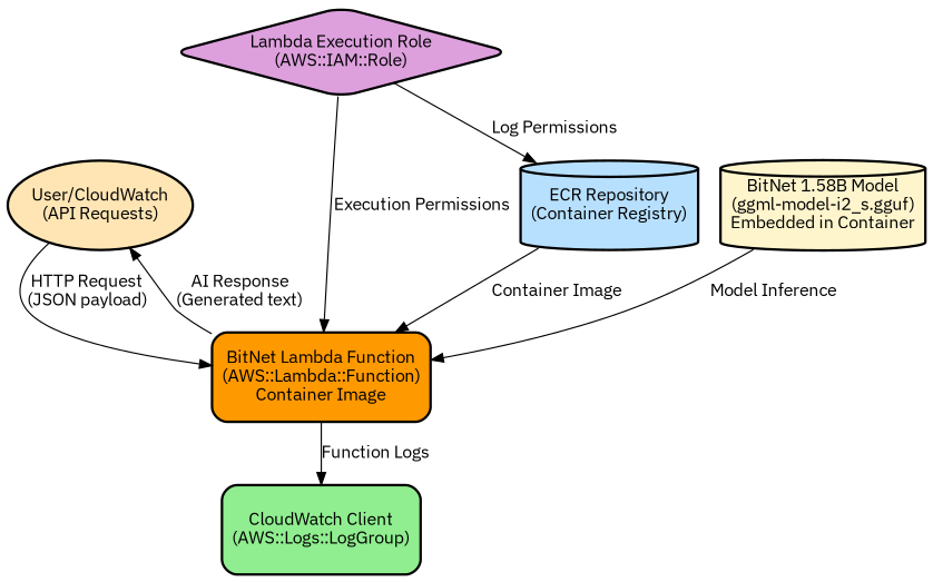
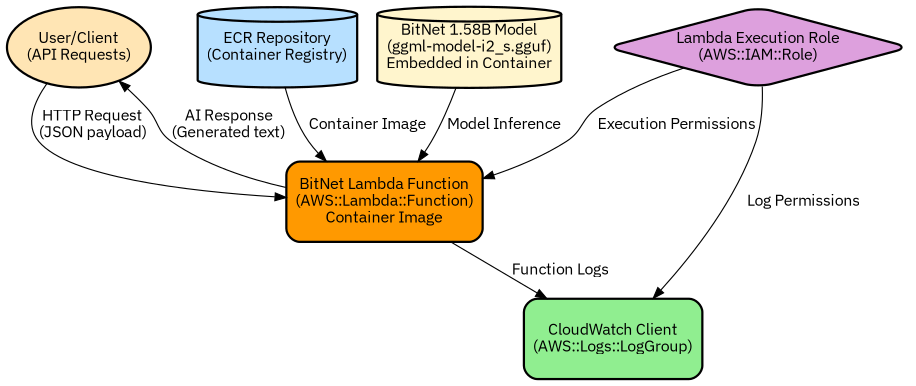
  digraph {
    fontname="IBM Plex Sans"
    rankdir=TB
    node [color=black fontname="IBM Plex Sans" shape=rectangle style="filled,bold,rounded"]
    edge [fontname="IBM Plex Sans"]
-   n1 [fillcolor="#FFE5B4" height=1 label="User/CloudWatch\n(API Requests)" shape=ellipse]
+   n1 [fillcolor="#FFE5B4" height=1 label="User/Client\n(API Requests)" shape=ellipse]
    n2 [fillcolor="#FF9900" height=1 label="BitNet Lambda Function\n(AWS::Lambda::Function)\nContainer Image"]
    n3 [fillcolor="#90EE90" height=1 label="CloudWatch Client\n(AWS::Logs::LogGroup)"]
    n4 [fillcolor="#B7E0FF" height=1 label="ECR Repository\n(Container Registry)" shape=cylinder]
    n5 [fillcolor="#FFF5CD" height=1 label="BitNet 1.58B Model\n(ggml-model-i2_s.gguf)\nEmbedded in Container" shape=cylinder]
    n6 [fillcolor="#DDA0DD" height=1 label="Lambda Execution Role\n(AWS::IAM::Role)" shape=diamond]
    n1 -> n2 [label="HTTP Request\n(JSON payload)"]
    n2 -> n1 [label="AI Response\n(Generated text)"]
    n2 -> n3 [label="Function Logs"]
    n4 -> n2 [label="Container Image"]
    n5 -> n2 [label="Model Inference"]
    n6 -> n2 [label="Execution Permissions"]
-   n6 -> n4 [label="Log Permissions"]
+   n6 -> n3 [label="Log Permissions"]
  }
